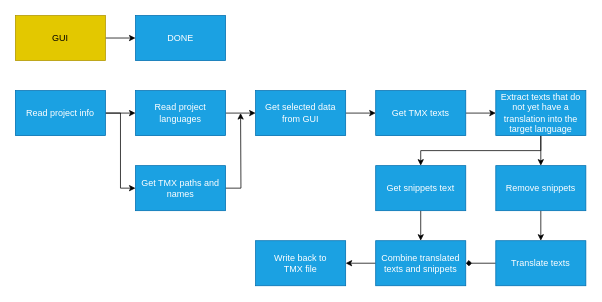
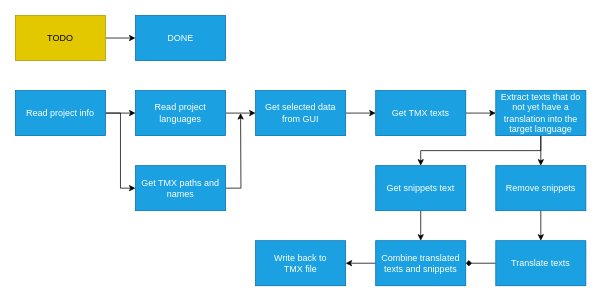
  <mxCell id="0" />
  <mxCell id="1" parent="0" />
  <mxCell id="2" value="" style="edgeStyle=orthogonalEdgeStyle;rounded=0;orthogonalLoop=1;jettySize=auto;html=1;" parent="1" source="3" target="4" edge="1"><mxGeometry relative="1" as="geometry" /></mxCell>
- <mxCell id="3" value="GUI" style="rounded=0;whiteSpace=wrap;html=1;fillColor=#e3c800;strokeColor=#B09500;fontColor=#000000;" parent="1" vertex="1"><mxGeometry x="20" y="20" width="120" height="60" as="geometry" /></mxCell>
+ <mxCell id="3" value="TODO" style="rounded=0;whiteSpace=wrap;html=1;fillColor=#e3c800;strokeColor=#B09500;fontColor=#000000;" parent="1" vertex="1"><mxGeometry x="20" y="20" width="120" height="60" as="geometry" /></mxCell>
  <mxCell id="4" value="DONE" style="rounded=0;whiteSpace=wrap;html=1;fillColor=#1ba1e2;strokeColor=#006EAF;fontColor=#ffffff;" parent="1" vertex="1"><mxGeometry x="180" y="20" width="120" height="60" as="geometry" /></mxCell>
  <mxCell id="5" value="" style="edgeStyle=orthogonalEdgeStyle;rounded=0;orthogonalLoop=1;jettySize=auto;html=1;" parent="1" source="6" target="18" edge="1"><mxGeometry relative="1" as="geometry" /></mxCell>
  <mxCell id="6" value="Read project languages" style="rounded=0;whiteSpace=wrap;html=1;fillColor=#1ba1e2;strokeColor=#006EAF;fontColor=#ffffff;" parent="1" vertex="1"><mxGeometry x="180" y="120" width="120" height="60" as="geometry" /></mxCell>
  <mxCell id="7" value="" style="edgeStyle=orthogonalEdgeStyle;rounded=0;orthogonalLoop=1;jettySize=auto;html=1;" parent="1" source="8" target="10" edge="1"><mxGeometry relative="1" as="geometry" /></mxCell>
  <mxCell id="8" value="Remove snippets" style="whiteSpace=wrap;html=1;fillColor=#1ba1e2;strokeColor=#006EAF;rounded=0;fontColor=#ffffff;" parent="1" vertex="1"><mxGeometry x="660" y="220" width="120" height="60" as="geometry" /></mxCell>
  <mxCell id="9" value="" style="edgeStyle=orthogonalEdgeStyle;rounded=0;orthogonalLoop=1;jettySize=auto;html=1;entryX=1;entryY=0.5;entryDx=0;entryDy=0;endArrow=diamond;" edge="1" parent="1" source="10" target="22"><mxGeometry relative="1" as="geometry" /></mxCell>
  <mxCell id="10" value="Translate texts" style="whiteSpace=wrap;html=1;fillColor=#1ba1e2;strokeColor=#006EAF;rounded=0;fontColor=#ffffff;" parent="1" vertex="1"><mxGeometry x="660" y="320" width="120" height="60" as="geometry" /></mxCell>
  <mxCell id="11" value="Write back to&lt;br&gt;TMX file" style="whiteSpace=wrap;html=1;fillColor=#1ba1e2;strokeColor=#006EAF;rounded=0;fontColor=#ffffff;" parent="1" vertex="1"><mxGeometry x="340" y="320" width="120" height="60" as="geometry" /></mxCell>
  <mxCell id="12" value="" style="edgeStyle=orthogonalEdgeStyle;rounded=0;orthogonalLoop=1;jettySize=auto;html=1;" parent="1" source="13" edge="1"><mxGeometry relative="1" as="geometry"><mxPoint x="320" y="150" as="targetPoint" /></mxGeometry></mxCell>
  <mxCell id="13" value="Get TMX paths and names" style="whiteSpace=wrap;html=1;fillColor=#1ba1e2;strokeColor=#006EAF;rounded=0;fontColor=#ffffff;" parent="1" vertex="1"><mxGeometry x="180" y="220" width="120" height="60" as="geometry" /></mxCell>
  <mxCell id="14" value="" style="edgeStyle=orthogonalEdgeStyle;rounded=0;orthogonalLoop=1;jettySize=auto;html=1;" parent="1" source="16" target="6" edge="1"><mxGeometry relative="1" as="geometry" /></mxCell>
  <mxCell id="15" value="" style="edgeStyle=orthogonalEdgeStyle;rounded=0;orthogonalLoop=1;jettySize=auto;html=1;entryX=0;entryY=0.5;entryDx=0;entryDy=0;" parent="1" source="16" target="13" edge="1"><mxGeometry relative="1" as="geometry"><mxPoint x="80" y="260" as="targetPoint" /></mxGeometry></mxCell>
  <mxCell id="16" value="Read project info" style="rounded=0;whiteSpace=wrap;html=1;fillColor=#1ba1e2;strokeColor=#006EAF;fontColor=#ffffff;" parent="1" vertex="1"><mxGeometry x="20" y="120" width="120" height="60" as="geometry" /></mxCell>
  <mxCell id="17" value="" style="edgeStyle=orthogonalEdgeStyle;rounded=0;orthogonalLoop=1;jettySize=auto;html=1;" edge="1" parent="1" source="18" target="27"><mxGeometry relative="1" as="geometry" /></mxCell>
  <mxCell id="18" value="Get selected data from GUI" style="whiteSpace=wrap;html=1;fillColor=#1ba1e2;strokeColor=#006EAF;rounded=0;fontColor=#ffffff;" parent="1" vertex="1"><mxGeometry x="340" y="120" width="120" height="60" as="geometry" /></mxCell>
  <mxCell id="19" value="" style="edgeStyle=orthogonalEdgeStyle;rounded=0;orthogonalLoop=1;jettySize=auto;html=1;" edge="1" parent="1" source="20" target="22"><mxGeometry relative="1" as="geometry" /></mxCell>
  <mxCell id="20" value="Get snippets text" style="whiteSpace=wrap;html=1;fillColor=#1ba1e2;strokeColor=#006EAF;rounded=0;fontColor=#ffffff;" vertex="1" parent="1"><mxGeometry x="500" y="220" width="120" height="60" as="geometry" /></mxCell>
  <mxCell id="21" value="" style="edgeStyle=orthogonalEdgeStyle;rounded=0;orthogonalLoop=1;jettySize=auto;html=1;" edge="1" parent="1" source="22" target="11"><mxGeometry relative="1" as="geometry" /></mxCell>
  <mxCell id="22" value="Combine translated texts and snippets" style="whiteSpace=wrap;html=1;fillColor=#1ba1e2;strokeColor=#006EAF;fontColor=#ffffff;rounded=0;" vertex="1" parent="1"><mxGeometry x="500" y="320" width="120" height="60" as="geometry" /></mxCell>
  <mxCell id="23" value="" style="edgeStyle=orthogonalEdgeStyle;rounded=0;orthogonalLoop=1;jettySize=auto;html=1;" edge="1" parent="1" source="25" target="8"><mxGeometry relative="1" as="geometry" /></mxCell>
  <mxCell id="24" value="" style="edgeStyle=orthogonalEdgeStyle;rounded=0;orthogonalLoop=1;jettySize=auto;html=1;exitX=0.5;exitY=1;exitDx=0;exitDy=0;" edge="1" parent="1" source="25" target="20"><mxGeometry relative="1" as="geometry"><Array as="points"><mxPoint x="720" y="200" /><mxPoint x="560" y="200" /></Array></mxGeometry></mxCell>
  <mxCell id="25" value="Extract texts that do not yet have a translation into the target language" style="whiteSpace=wrap;html=1;fillColor=#1ba1e2;strokeColor=#006EAF;rounded=0;fontColor=#ffffff;" vertex="1" parent="1"><mxGeometry x="660" y="120" width="120" height="60" as="geometry" /></mxCell>
  <mxCell id="26" value="" style="edgeStyle=orthogonalEdgeStyle;rounded=0;orthogonalLoop=1;jettySize=auto;html=1;" edge="1" parent="1" source="27" target="25"><mxGeometry relative="1" as="geometry" /></mxCell>
  <mxCell id="27" value="Get TMX texts" style="whiteSpace=wrap;html=1;fillColor=#1ba1e2;strokeColor=#006EAF;rounded=0;fontColor=#ffffff;" vertex="1" parent="1"><mxGeometry x="500" y="120" width="120" height="60" as="geometry" /></mxCell>
